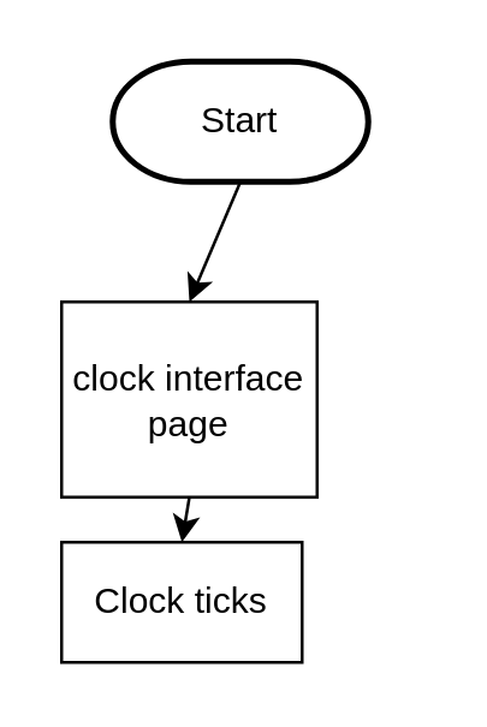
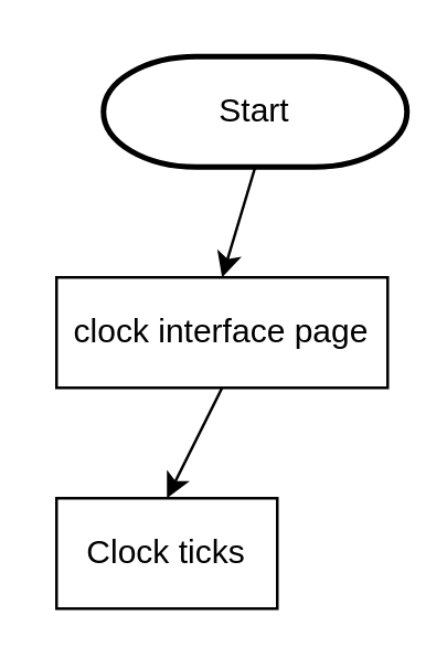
  <mxCell id="0" />
  <mxCell id="1" parent="0" />
  <mxCell id="2" style="edgeStyle=none;html=1;exitX=0.5;exitY=1;exitDx=0;exitDy=0;exitPerimeter=0;entryX=0.5;entryY=0;entryDx=0;entryDy=0;" edge="1" parent="1" source="3" target="5"><mxGeometry relative="1" as="geometry" /></mxCell>
- <mxCell id="3" value="Start" style="strokeWidth=2;html=1;shape=mxgraph.flowchart.terminator;whiteSpace=wrap;" vertex="1" parent="1"><mxGeometry x="37" y="20" width="85" height="40" as="geometry" /></mxCell>
+ <mxCell id="3" value="Start" style="strokeWidth=2;html=1;shape=mxgraph.flowchart.terminator;whiteSpace=wrap;" vertex="1" parent="1"><mxGeometry x="37" y="20" width="110" height="40" as="geometry" /></mxCell>
  <mxCell id="4" style="edgeStyle=none;html=1;exitX=0.5;exitY=1;exitDx=0;exitDy=0;entryX=0.5;entryY=0;entryDx=0;entryDy=0;" edge="1" parent="1" source="5" target="6"><mxGeometry relative="1" as="geometry" /></mxCell>
- <mxCell id="5" value="clock interface page" style="rounded=0;whiteSpace=wrap;html=1;" vertex="1" parent="1"><mxGeometry x="20" y="100" width="85" height="65" as="geometry" /></mxCell>
+ <mxCell id="5" value="clock interface page" style="rounded=0;whiteSpace=wrap;html=1;" vertex="1" parent="1"><mxGeometry x="20" y="100" width="120" height="40" as="geometry" /></mxCell>
  <mxCell id="6" value="Clock ticks" style="rounded=0;whiteSpace=wrap;html=1;" vertex="1" parent="1"><mxGeometry x="20" y="180" width="80" height="40" as="geometry" /></mxCell>
